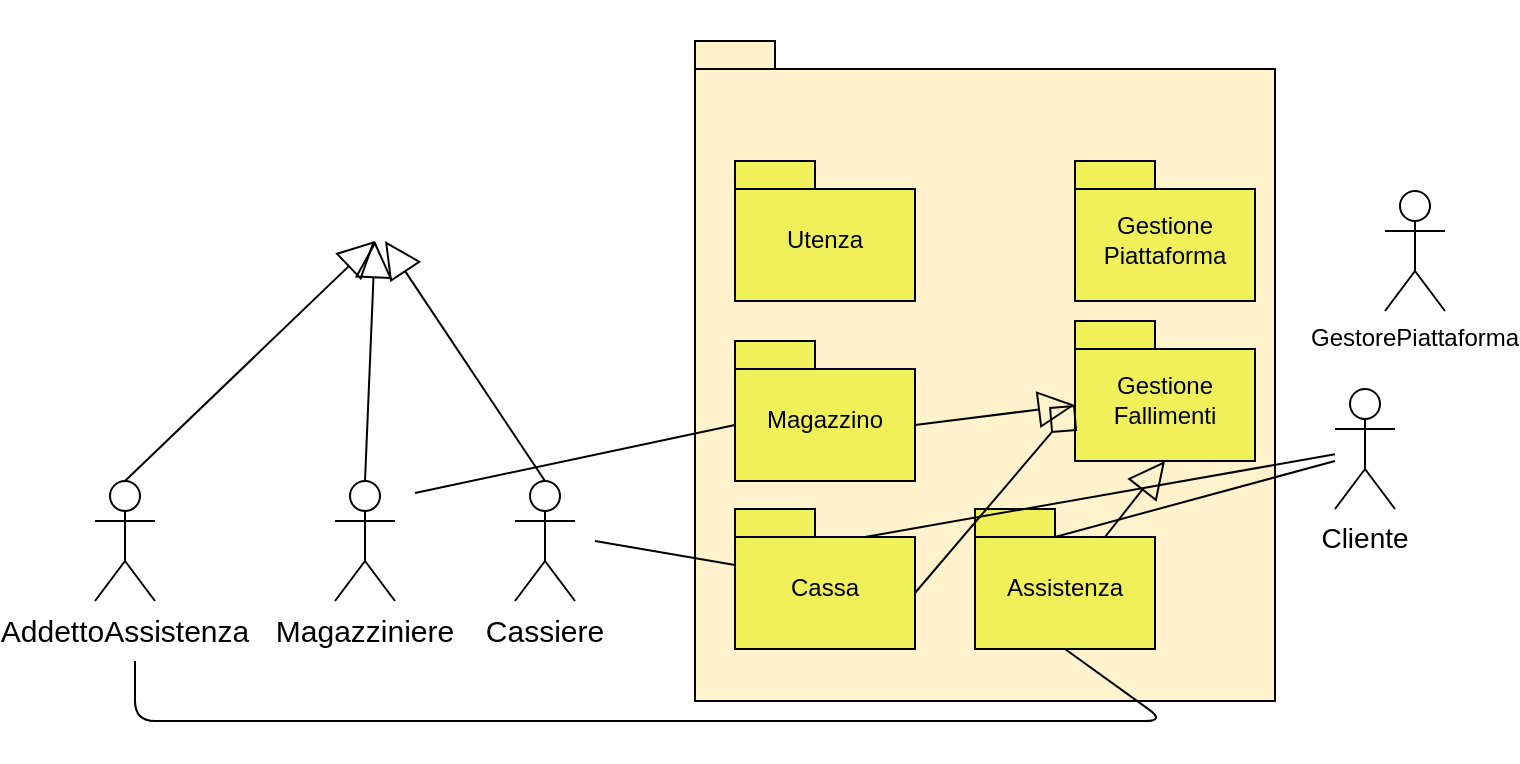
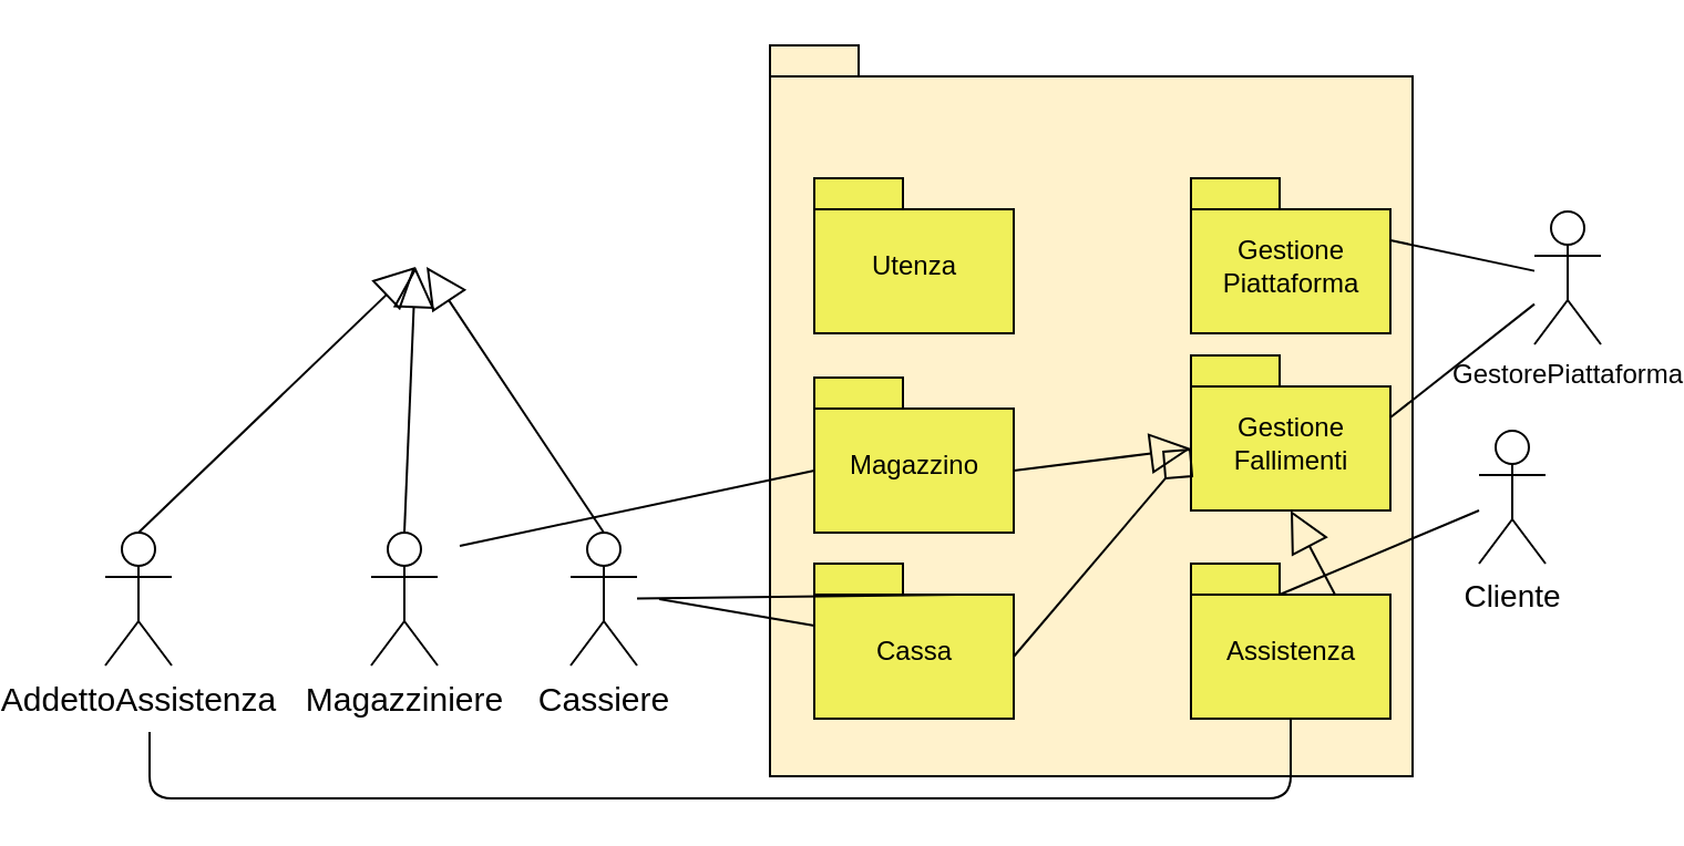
  <mxCell id="0" />
  <mxCell id="1" parent="0" />
  <mxCell id="2" value="" style="shape=folder;fontStyle=1;spacingTop=10;tabWidth=40;tabHeight=14;tabPosition=left;html=1;fillColor=#fff2cc;" parent="1" vertex="1"><mxGeometry x="320" y="20" width="290" height="330" as="geometry" /></mxCell>
  <mxCell id="3" value="&lt;font color=&quot;#000000&quot; style=&quot;font-weight: normal&quot;&gt;Utenza&lt;/font&gt;" style="shape=folder;fontStyle=1;spacingTop=10;tabWidth=40;tabHeight=14;tabPosition=left;html=1;fontColor=#ffffff;fillColor=#F0F05B;" parent="1" vertex="1"><mxGeometry x="340" y="80" width="90" height="70" as="geometry" /></mxCell>
  <mxCell id="4" value="&lt;font color=&quot;#000000&quot; style=&quot;font-weight: normal&quot;&gt;Magazzino&lt;/font&gt;" style="shape=folder;fontStyle=1;spacingTop=10;tabWidth=40;tabHeight=14;tabPosition=left;html=1;fontColor=#ffffff;fillColor=#F0F05B;" parent="1" vertex="1"><mxGeometry x="340" y="170" width="90" height="70" as="geometry" /></mxCell>
  <mxCell id="5" value="&lt;font color=&quot;#000000&quot; style=&quot;font-weight: normal&quot;&gt;Cassa&lt;/font&gt;" style="shape=folder;fontStyle=1;spacingTop=10;tabWidth=40;tabHeight=14;tabPosition=left;html=1;fontColor=#ffffff;fillColor=#F0F05B;" parent="1" vertex="1"><mxGeometry x="340" y="254" width="90" height="70" as="geometry" /></mxCell>
- <mxCell id="6" value="&lt;font color=&quot;#000000&quot; style=&quot;font-weight: normal&quot;&gt;Assistenza&lt;/font&gt;" style="shape=folder;fontStyle=1;spacingTop=10;tabWidth=40;tabHeight=14;tabPosition=left;html=1;fontColor=#ffffff;fillColor=#F0F05B;" parent="1" vertex="1"><mxGeometry x="460" y="254" width="90" height="70" as="geometry" /></mxCell>
+ <mxCell id="6" value="&lt;font color=&quot;#000000&quot; style=&quot;font-weight: normal&quot;&gt;Assistenza&lt;/font&gt;" style="shape=folder;fontStyle=1;spacingTop=10;tabWidth=40;tabHeight=14;tabPosition=left;html=1;fontColor=#ffffff;fillColor=#F0F05B;" parent="1" vertex="1"><mxGeometry x="510" y="254" width="90" height="70" as="geometry" /></mxCell>
  <mxCell id="7" value="Cassiere" style="shape=umlActor;verticalLabelPosition=bottom;verticalAlign=top;html=1;strokeColor=#000000;fontSize=15;fillColor=#FFFFFF;" parent="1" vertex="1"><mxGeometry x="230" y="240" width="30" height="60" as="geometry" /></mxCell>
  <mxCell id="8" value="Magazziniere" style="shape=umlActor;verticalLabelPosition=bottom;verticalAlign=top;html=1;strokeColor=#000000;fontSize=15;fillColor=#FFFFFF;" parent="1" vertex="1"><mxGeometry x="140" y="240" width="30" height="60" as="geometry" /></mxCell>
  <mxCell id="9" value="AddettoAssistenza" style="shape=umlActor;verticalLabelPosition=bottom;verticalAlign=top;html=1;strokeColor=#000000;fontSize=15;fillColor=#FFFFFF;" parent="1" vertex="1"><mxGeometry x="20" y="240" width="30" height="60" as="geometry" /></mxCell>
  <mxCell id="10" value="" style="endArrow=block;endSize=16;endFill=0;html=1;fontSize=15;exitX=0.5;exitY=0;exitDx=0;exitDy=0;exitPerimeter=0;" parent="1" source="9" edge="1"><mxGeometry width="160" relative="1" as="geometry"><mxPoint x="360" y="230" as="sourcePoint" /><mxPoint x="160" y="120" as="targetPoint" /></mxGeometry></mxCell>
  <mxCell id="11" value="" style="endArrow=block;endSize=16;endFill=0;html=1;fontSize=15;exitX=0.5;exitY=0;exitDx=0;exitDy=0;exitPerimeter=0;" parent="1" source="8" edge="1"><mxGeometry width="160" relative="1" as="geometry"><mxPoint x="45" y="250" as="sourcePoint" /><mxPoint x="160" y="120" as="targetPoint" /></mxGeometry></mxCell>
  <mxCell id="12" value="" style="endArrow=block;endSize=16;endFill=0;html=1;fontSize=15;exitX=0.5;exitY=0;exitDx=0;exitDy=0;exitPerimeter=0;" parent="1" source="7" edge="1"><mxGeometry width="160" relative="1" as="geometry"><mxPoint x="165" y="250" as="sourcePoint" /><mxPoint x="165" y="120" as="targetPoint" /></mxGeometry></mxCell>
  <mxCell id="13" value="" style="endArrow=none;html=1;fontSize=15;entryX=0;entryY=0;entryDx=0;entryDy=28;entryPerimeter=0;" parent="1" target="5" edge="1"><mxGeometry width="50" height="50" relative="1" as="geometry"><mxPoint x="270" y="270" as="sourcePoint" /><mxPoint x="460" y="210" as="targetPoint" /></mxGeometry></mxCell>
  <mxCell id="14" value="" style="endArrow=none;html=1;fontSize=15;entryX=0;entryY=0;entryDx=0;entryDy=42;entryPerimeter=0;" parent="1" target="4" edge="1"><mxGeometry width="50" height="50" relative="1" as="geometry"><mxPoint x="180" y="246" as="sourcePoint" /><mxPoint x="350" y="292" as="targetPoint" /></mxGeometry></mxCell>
  <mxCell id="15" value="" style="endArrow=none;html=1;fontSize=15;entryX=0.5;entryY=1;entryDx=0;entryDy=0;entryPerimeter=0;" parent="1" target="6" edge="1"><mxGeometry width="50" height="50" relative="1" as="geometry"><mxPoint x="40" y="330" as="sourcePoint" /><mxPoint x="510" y="390" as="targetPoint" /><Array as="points"><mxPoint x="40" y="360" /><mxPoint x="280" y="360" /><mxPoint x="555" y="360" /></Array></mxGeometry></mxCell>
  <mxCell id="16" value="Cliente" style="shape=umlActor;verticalLabelPosition=bottom;verticalAlign=top;html=1;outlineConnect=0;fontSize=14;" parent="1" vertex="1"><mxGeometry x="640" y="194" width="30" height="60" as="geometry" /></mxCell>
- <mxCell id="17" value="" style="endArrow=none;html=1;fontSize=15;exitX=0;exitY=0;exitDx=65;exitDy=14;exitPerimeter=0;" parent="1" source="5" target="16" edge="1"><mxGeometry width="50" height="50" relative="1" as="geometry"><mxPoint x="190" y="256" as="sourcePoint" /><mxPoint x="350" y="212" as="targetPoint" /></mxGeometry></mxCell>
+ <mxCell id="17" value="" style="endArrow=none;html=1;fontSize=15;exitX=0;exitY=0;exitDx=65;exitDy=14;exitPerimeter=0;" parent="1" source="5" target="7" edge="1"><mxGeometry width="50" height="50" relative="1" as="geometry"><mxPoint x="190" y="256" as="sourcePoint" /><mxPoint x="350" y="212" as="targetPoint" /></mxGeometry></mxCell>
  <mxCell id="18" value="" style="endArrow=none;html=1;fontSize=15;exitX=0;exitY=0;exitDx=40;exitDy=14;exitPerimeter=0;" parent="1" source="6" edge="1"><mxGeometry width="50" height="50" relative="1" as="geometry"><mxPoint x="415" y="278" as="sourcePoint" /><mxPoint x="640" y="230" as="targetPoint" /></mxGeometry></mxCell>
  <mxCell id="19" value="GestorePiattaforma" style="shape=umlActor;verticalLabelPosition=bottom;verticalAlign=top;html=1;outlineConnect=0;" vertex="1" parent="1"><mxGeometry x="665" y="95" width="30" height="60" as="geometry" /></mxCell>
  <mxCell id="20" value="&lt;font color=&quot;#000000&quot; style=&quot;font-weight: normal&quot;&gt;Gestione&lt;br&gt;Fallimenti&lt;br&gt;&lt;/font&gt;" style="shape=folder;fontStyle=1;spacingTop=10;tabWidth=40;tabHeight=14;tabPosition=left;html=1;fontColor=#ffffff;fillColor=#F0F05B;" vertex="1" parent="1"><mxGeometry x="510" y="160" width="90" height="70" as="geometry" /></mxCell>
  <mxCell id="21" value="&lt;font color=&quot;#000000&quot; style=&quot;font-weight: normal&quot;&gt;Gestione&lt;br&gt;Piattaforma&lt;br&gt;&lt;/font&gt;" style="shape=folder;fontStyle=1;spacingTop=10;tabWidth=40;tabHeight=14;tabPosition=left;html=1;fontColor=#ffffff;fillColor=#F0F05B;" vertex="1" parent="1"><mxGeometry x="510" y="80" width="90" height="70" as="geometry" /></mxCell>
  <mxCell id="22" value="" style="endArrow=diamond;endSize=16;endFill=0;html=1;exitX=0;exitY=0;exitDx=90;exitDy=42;exitPerimeter=0;entryX=0;entryY=0;entryDx=0;entryDy=42;entryPerimeter=0;" edge="1" parent="1" source="5" target="20"><mxGeometry x="1" y="-242" width="160" relative="1" as="geometry"><mxPoint x="645" y="360" as="sourcePoint" /><mxPoint x="685" y="440" as="targetPoint" /><mxPoint x="190" y="-92" as="offset" /></mxGeometry></mxCell>
  <mxCell id="23" value="" style="endArrow=block;endSize=16;endFill=0;html=1;exitX=0;exitY=0;exitDx=90;exitDy=42;exitPerimeter=0;" edge="1" parent="1" source="4"><mxGeometry x="1" y="-242" width="160" relative="1" as="geometry"><mxPoint x="440" y="132" as="sourcePoint" /><mxPoint x="510" y="202" as="targetPoint" /><mxPoint x="190" y="-92" as="offset" /></mxGeometry></mxCell>
  <mxCell id="24" value="" style="endArrow=block;endSize=16;endFill=0;html=1;exitX=0;exitY=0;exitDx=65;exitDy=14;exitPerimeter=0;entryX=0.5;entryY=1;entryDx=0;entryDy=0;entryPerimeter=0;" edge="1" parent="1" source="6" target="20"><mxGeometry x="1" y="-242" width="160" relative="1" as="geometry"><mxPoint x="440" y="306" as="sourcePoint" /><mxPoint x="520" y="212" as="targetPoint" /><mxPoint x="190" y="-92" as="offset" /></mxGeometry></mxCell>
+ <mxCell id="25" value="" style="endArrow=none;html=1;exitX=0;exitY=0;exitDx=90;exitDy=28;exitPerimeter=0;" edge="1" parent="1" source="21" target="19"><mxGeometry width="50" height="50" relative="1" as="geometry"><mxPoint x="410" y="230" as="sourcePoint" /><mxPoint x="460" y="180" as="targetPoint" /></mxGeometry></mxCell>
+ <mxCell id="26" value="" style="endArrow=none;html=1;exitX=0;exitY=0;exitDx=90;exitDy=28;exitPerimeter=0;" edge="1" parent="1" source="20" target="19"><mxGeometry width="50" height="50" relative="1" as="geometry"><mxPoint x="410" y="230" as="sourcePoint" /><mxPoint x="460" y="180" as="targetPoint" /></mxGeometry></mxCell>
